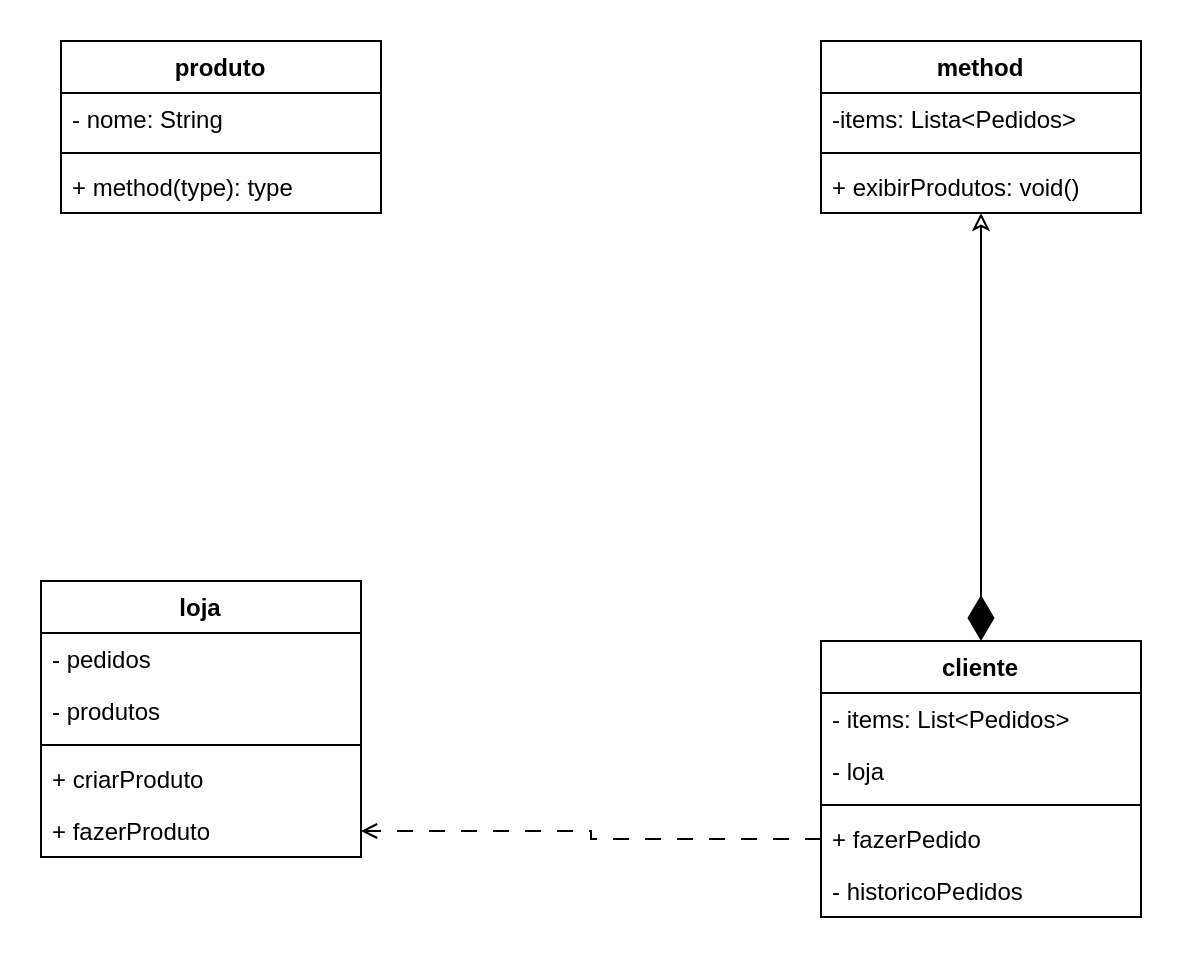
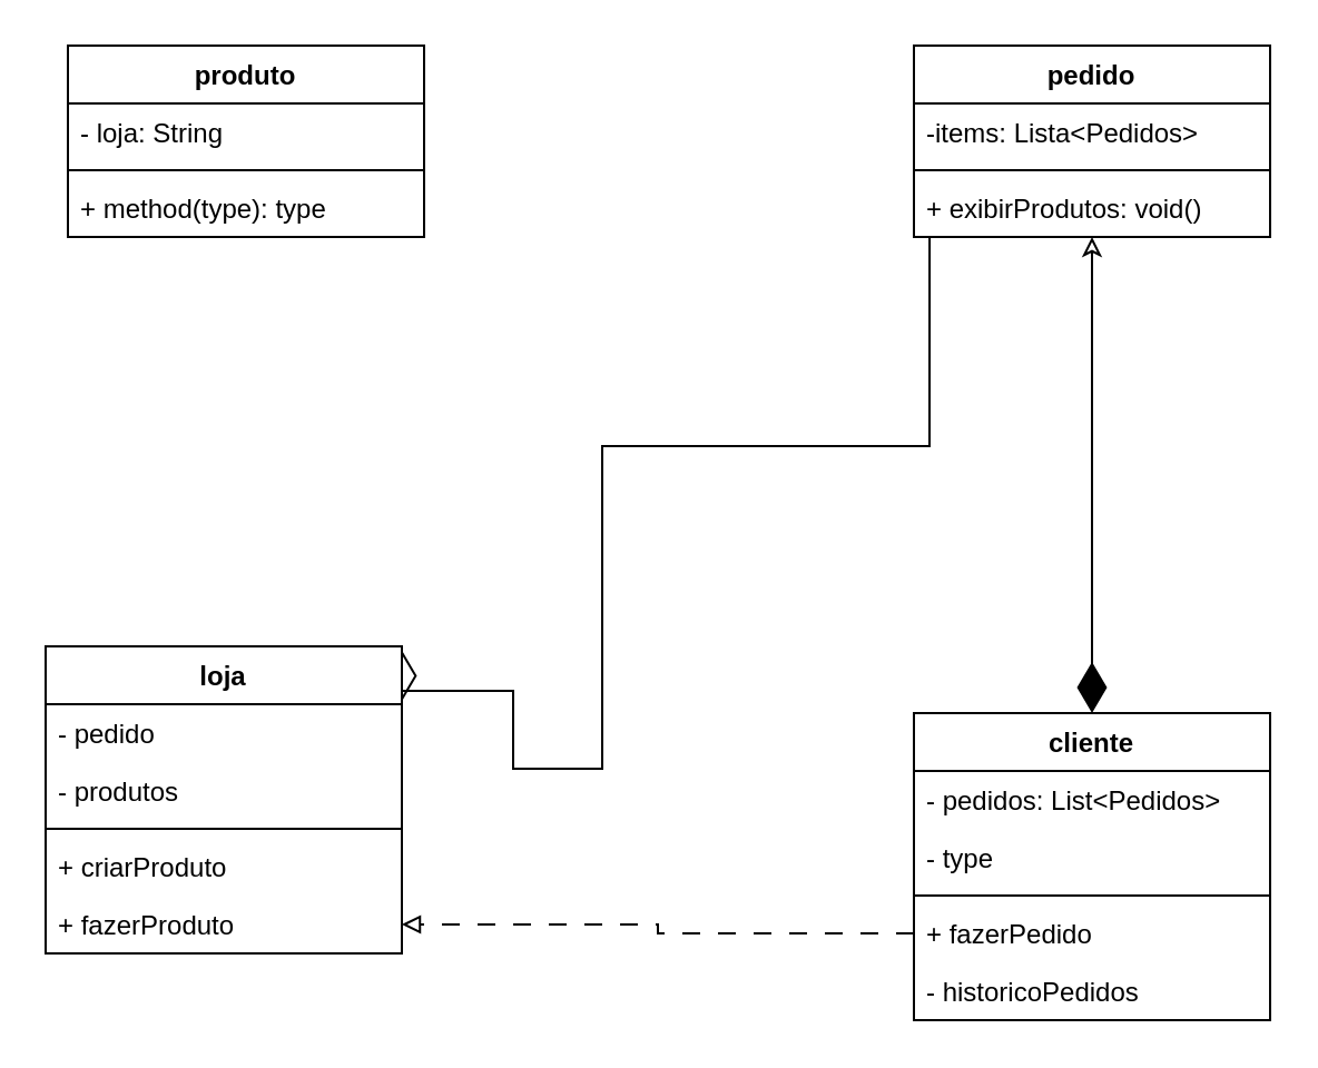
  <mxCell id="0" />
  <mxCell id="1" parent="0" />
  <mxCell id="2" style="edgeStyle=orthogonalEdgeStyle;rounded=0;orthogonalLoop=1;jettySize=auto;html=1;exitX=0.5;exitY=0;exitDx=0;exitDy=0;entryX=0.5;entryY=1;entryDx=0;entryDy=0;endArrow=classic;endFill=0;startSize=20;startArrow=diamondThin;startFill=1;" edge="1" parent="1" source="3" target="14"><mxGeometry relative="1" as="geometry" /></mxCell>
  <mxCell id="3" value="cliente&lt;br&gt;" style="swimlane;fontStyle=1;align=center;verticalAlign=top;childLayout=stackLayout;horizontal=1;startSize=26;horizontalStack=0;resizeParent=1;resizeParentMax=0;resizeLast=0;collapsible=1;marginBottom=0;whiteSpace=wrap;html=1;" vertex="1" parent="1"><mxGeometry x="410" y="320" width="160" height="138" as="geometry" /></mxCell>
- <mxCell id="4" value="- items: List&amp;lt;Pedidos&amp;gt;" style="text;strokeColor=none;fillColor=none;align=left;verticalAlign=top;spacingLeft=4;spacingRight=4;overflow=hidden;rotatable=0;points=[[0,0.5],[1,0.5]];portConstraint=eastwest;whiteSpace=wrap;html=1;" vertex="1" parent="3"><mxGeometry y="26" width="160" height="26" as="geometry" /></mxCell>
- <mxCell id="5" value="- loja" style="text;strokeColor=none;fillColor=none;align=left;verticalAlign=top;spacingLeft=4;spacingRight=4;overflow=hidden;rotatable=0;points=[[0,0.5],[1,0.5]];portConstraint=eastwest;whiteSpace=wrap;html=1;" vertex="1" parent="3"><mxGeometry y="52" width="160" height="26" as="geometry" /></mxCell>
+ <mxCell id="4" value="- pedidos: List&amp;lt;Pedidos&amp;gt;" style="text;strokeColor=none;fillColor=none;align=left;verticalAlign=top;spacingLeft=4;spacingRight=4;overflow=hidden;rotatable=0;points=[[0,0.5],[1,0.5]];portConstraint=eastwest;whiteSpace=wrap;html=1;" vertex="1" parent="3"><mxGeometry y="26" width="160" height="26" as="geometry" /></mxCell>
+ <mxCell id="5" value="- type" style="text;strokeColor=none;fillColor=none;align=left;verticalAlign=top;spacingLeft=4;spacingRight=4;overflow=hidden;rotatable=0;points=[[0,0.5],[1,0.5]];portConstraint=eastwest;whiteSpace=wrap;html=1;" vertex="1" parent="3"><mxGeometry y="52" width="160" height="26" as="geometry" /></mxCell>
  <mxCell id="6" value="" style="line;strokeWidth=1;fillColor=none;align=left;verticalAlign=middle;spacingTop=-1;spacingLeft=3;spacingRight=3;rotatable=0;labelPosition=right;points=[];portConstraint=eastwest;strokeColor=inherit;" vertex="1" parent="3"><mxGeometry y="78" width="160" height="8" as="geometry" /></mxCell>
  <mxCell id="7" value="+ fazerPedido" style="text;strokeColor=none;fillColor=none;align=left;verticalAlign=top;spacingLeft=4;spacingRight=4;overflow=hidden;rotatable=0;points=[[0,0.5],[1,0.5]];portConstraint=eastwest;whiteSpace=wrap;html=1;" vertex="1" parent="3"><mxGeometry y="86" width="160" height="26" as="geometry" /></mxCell>
  <mxCell id="8" value="- historicoPedidos" style="text;strokeColor=none;fillColor=none;align=left;verticalAlign=top;spacingLeft=4;spacingRight=4;overflow=hidden;rotatable=0;points=[[0,0.5],[1,0.5]];portConstraint=eastwest;whiteSpace=wrap;html=1;" vertex="1" parent="3"><mxGeometry y="112" width="160" height="26" as="geometry" /></mxCell>
  <mxCell id="9" value="produto" style="swimlane;fontStyle=1;align=center;verticalAlign=top;childLayout=stackLayout;horizontal=1;startSize=26;horizontalStack=0;resizeParent=1;resizeParentMax=0;resizeLast=0;collapsible=1;marginBottom=0;whiteSpace=wrap;html=1;" vertex="1" parent="1"><mxGeometry x="30" y="20" width="160" height="86" as="geometry" /></mxCell>
- <mxCell id="10" value="- nome: String" style="text;strokeColor=none;fillColor=none;align=left;verticalAlign=top;spacingLeft=4;spacingRight=4;overflow=hidden;rotatable=0;points=[[0,0.5],[1,0.5]];portConstraint=eastwest;whiteSpace=wrap;html=1;" vertex="1" parent="9"><mxGeometry y="26" width="160" height="26" as="geometry" /></mxCell>
+ <mxCell id="10" value="- loja: String" style="text;strokeColor=none;fillColor=none;align=left;verticalAlign=top;spacingLeft=4;spacingRight=4;overflow=hidden;rotatable=0;points=[[0,0.5],[1,0.5]];portConstraint=eastwest;whiteSpace=wrap;html=1;" vertex="1" parent="9"><mxGeometry y="26" width="160" height="26" as="geometry" /></mxCell>
  <mxCell id="11" value="" style="line;strokeWidth=1;fillColor=none;align=left;verticalAlign=middle;spacingTop=-1;spacingLeft=3;spacingRight=3;rotatable=0;labelPosition=right;points=[];portConstraint=eastwest;strokeColor=inherit;" vertex="1" parent="9"><mxGeometry y="52" width="160" height="8" as="geometry" /></mxCell>
  <mxCell id="12" value="+ method(type): type" style="text;strokeColor=none;fillColor=none;align=left;verticalAlign=top;spacingLeft=4;spacingRight=4;overflow=hidden;rotatable=0;points=[[0,0.5],[1,0.5]];portConstraint=eastwest;whiteSpace=wrap;html=1;" vertex="1" parent="9"><mxGeometry y="60" width="160" height="26" as="geometry" /></mxCell>
- <mxCell id="14" value="method" style="swimlane;fontStyle=1;align=center;verticalAlign=top;childLayout=stackLayout;horizontal=1;startSize=26;horizontalStack=0;resizeParent=1;resizeParentMax=0;resizeLast=0;collapsible=1;marginBottom=0;whiteSpace=wrap;html=1;" vertex="1" parent="1"><mxGeometry x="410" y="20" width="160" height="86" as="geometry" /></mxCell>
+ <mxCell id="13" style="edgeStyle=orthogonalEdgeStyle;rounded=0;orthogonalLoop=1;jettySize=auto;html=1;exitX=0.044;exitY=1;exitDx=0;exitDy=0;entryX=1;entryY=0.179;entryDx=0;entryDy=0;entryPerimeter=0;exitPerimeter=0;endArrow=diamondThin;endFill=0;startSize=20;endSize=20;" edge="1" parent="1" source="17" target="18"><mxGeometry relative="1" as="geometry"><Array as="points"><mxPoint x="417" y="200" /><mxPoint x="270" y="200" /><mxPoint x="270" y="345" /><mxPoint x="230" y="345" /><mxPoint x="230" y="310" /></Array></mxGeometry></mxCell>
+ <mxCell id="14" value="pedido" style="swimlane;fontStyle=1;align=center;verticalAlign=top;childLayout=stackLayout;horizontal=1;startSize=26;horizontalStack=0;resizeParent=1;resizeParentMax=0;resizeLast=0;collapsible=1;marginBottom=0;whiteSpace=wrap;html=1;" vertex="1" parent="1"><mxGeometry x="410" y="20" width="160" height="86" as="geometry" /></mxCell>
  <mxCell id="15" value="-items: Lista&amp;lt;Pedidos&amp;gt;" style="text;strokeColor=none;fillColor=none;align=left;verticalAlign=top;spacingLeft=4;spacingRight=4;overflow=hidden;rotatable=0;points=[[0,0.5],[1,0.5]];portConstraint=eastwest;whiteSpace=wrap;html=1;" vertex="1" parent="14"><mxGeometry y="26" width="160" height="26" as="geometry" /></mxCell>
  <mxCell id="16" value="" style="line;strokeWidth=1;fillColor=none;align=left;verticalAlign=middle;spacingTop=-1;spacingLeft=3;spacingRight=3;rotatable=0;labelPosition=right;points=[];portConstraint=eastwest;strokeColor=inherit;" vertex="1" parent="14"><mxGeometry y="52" width="160" height="8" as="geometry" /></mxCell>
  <mxCell id="17" value="+ exibirProdutos: void()" style="text;strokeColor=none;fillColor=none;align=left;verticalAlign=top;spacingLeft=4;spacingRight=4;overflow=hidden;rotatable=0;points=[[0,0.5],[1,0.5]];portConstraint=eastwest;whiteSpace=wrap;html=1;" vertex="1" parent="14"><mxGeometry y="60" width="160" height="26" as="geometry" /></mxCell>
  <mxCell id="18" value="loja&lt;br&gt;" style="swimlane;fontStyle=1;align=center;verticalAlign=top;childLayout=stackLayout;horizontal=1;startSize=26;horizontalStack=0;resizeParent=1;resizeParentMax=0;resizeLast=0;collapsible=1;marginBottom=0;whiteSpace=wrap;html=1;" vertex="1" parent="1"><mxGeometry x="20" y="290" width="160" height="138" as="geometry" /></mxCell>
- <mxCell id="19" value="- pedidos&lt;br&gt;" style="text;strokeColor=none;fillColor=none;align=left;verticalAlign=top;spacingLeft=4;spacingRight=4;overflow=hidden;rotatable=0;points=[[0,0.5],[1,0.5]];portConstraint=eastwest;whiteSpace=wrap;html=1;" vertex="1" parent="18"><mxGeometry y="26" width="160" height="26" as="geometry" /></mxCell>
+ <mxCell id="19" value="- pedido&lt;br&gt;" style="text;strokeColor=none;fillColor=none;align=left;verticalAlign=top;spacingLeft=4;spacingRight=4;overflow=hidden;rotatable=0;points=[[0,0.5],[1,0.5]];portConstraint=eastwest;whiteSpace=wrap;html=1;" vertex="1" parent="18"><mxGeometry y="26" width="160" height="26" as="geometry" /></mxCell>
  <mxCell id="20" value="- produtos" style="text;strokeColor=none;fillColor=none;align=left;verticalAlign=top;spacingLeft=4;spacingRight=4;overflow=hidden;rotatable=0;points=[[0,0.5],[1,0.5]];portConstraint=eastwest;whiteSpace=wrap;html=1;" vertex="1" parent="18"><mxGeometry y="52" width="160" height="26" as="geometry" /></mxCell>
  <mxCell id="21" value="" style="line;strokeWidth=1;fillColor=none;align=left;verticalAlign=middle;spacingTop=-1;spacingLeft=3;spacingRight=3;rotatable=0;labelPosition=right;points=[];portConstraint=eastwest;strokeColor=inherit;" vertex="1" parent="18"><mxGeometry y="78" width="160" height="8" as="geometry" /></mxCell>
  <mxCell id="22" value="+ criarProduto" style="text;strokeColor=none;fillColor=none;align=left;verticalAlign=top;spacingLeft=4;spacingRight=4;overflow=hidden;rotatable=0;points=[[0,0.5],[1,0.5]];portConstraint=eastwest;whiteSpace=wrap;html=1;" vertex="1" parent="18"><mxGeometry y="86" width="160" height="26" as="geometry" /></mxCell>
  <mxCell id="23" value="+ fazerProduto" style="text;strokeColor=none;fillColor=none;align=left;verticalAlign=top;spacingLeft=4;spacingRight=4;overflow=hidden;rotatable=0;points=[[0,0.5],[1,0.5]];portConstraint=eastwest;whiteSpace=wrap;html=1;" vertex="1" parent="18"><mxGeometry y="112" width="160" height="26" as="geometry" /></mxCell>
- <mxCell id="24" style="edgeStyle=orthogonalEdgeStyle;rounded=0;orthogonalLoop=1;jettySize=auto;html=1;exitX=0;exitY=0.5;exitDx=0;exitDy=0;entryX=1;entryY=0.5;entryDx=0;entryDy=0;endArrow=open;endFill=0;dashed=1;dashPattern=8 8;" edge="1" parent="1" source="7" target="23"><mxGeometry relative="1" as="geometry" /></mxCell>
+ <mxCell id="24" style="edgeStyle=orthogonalEdgeStyle;rounded=0;orthogonalLoop=1;jettySize=auto;html=1;exitX=0;exitY=0.5;exitDx=0;exitDy=0;entryX=1;entryY=0.5;entryDx=0;entryDy=0;endArrow=block;endFill=0;dashed=1;dashPattern=8 8;" edge="1" parent="1" source="7" target="23"><mxGeometry relative="1" as="geometry" /></mxCell>
